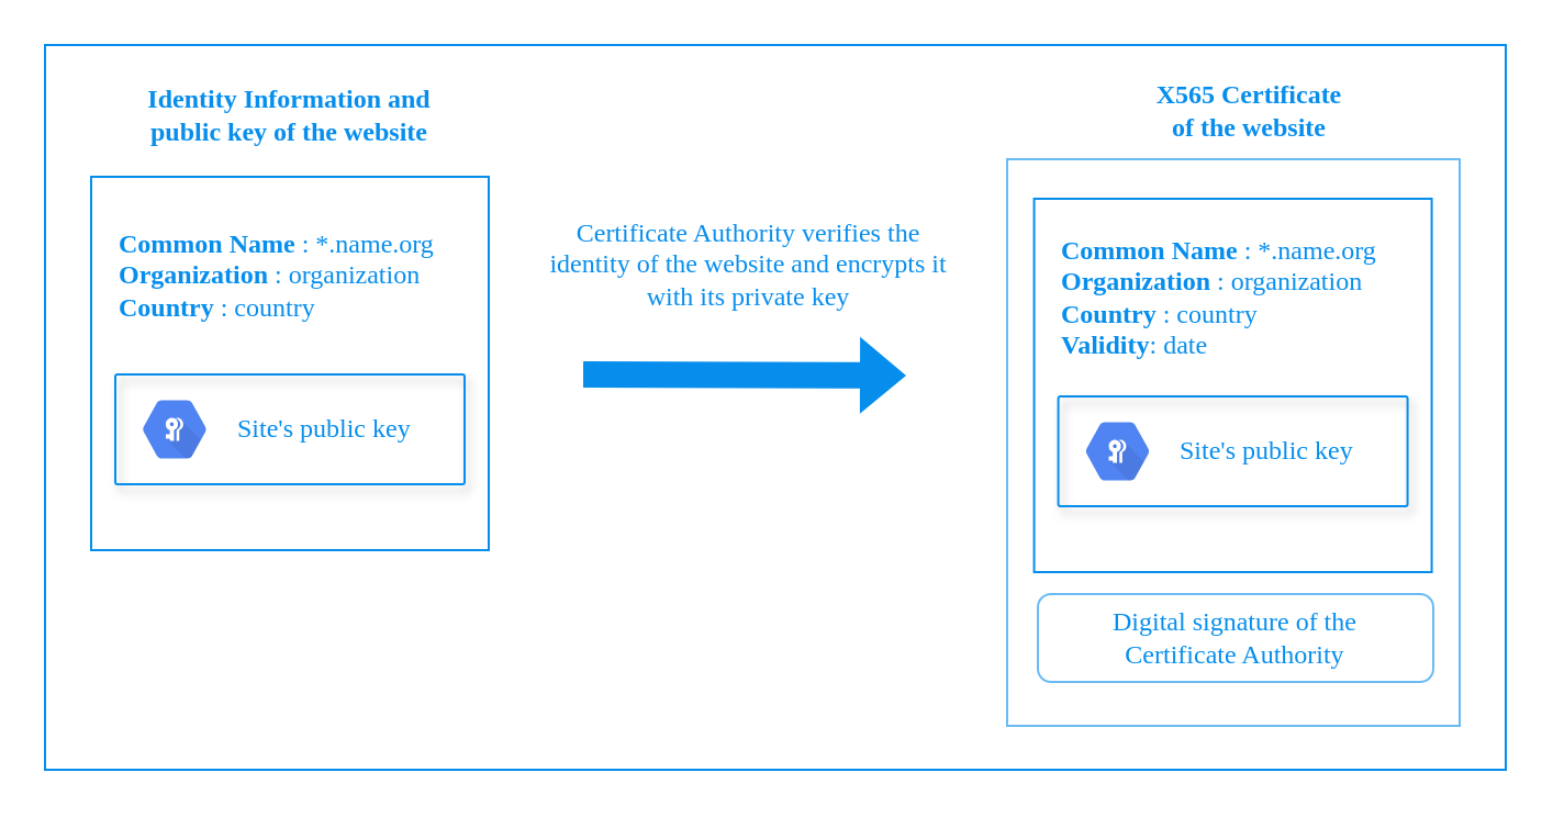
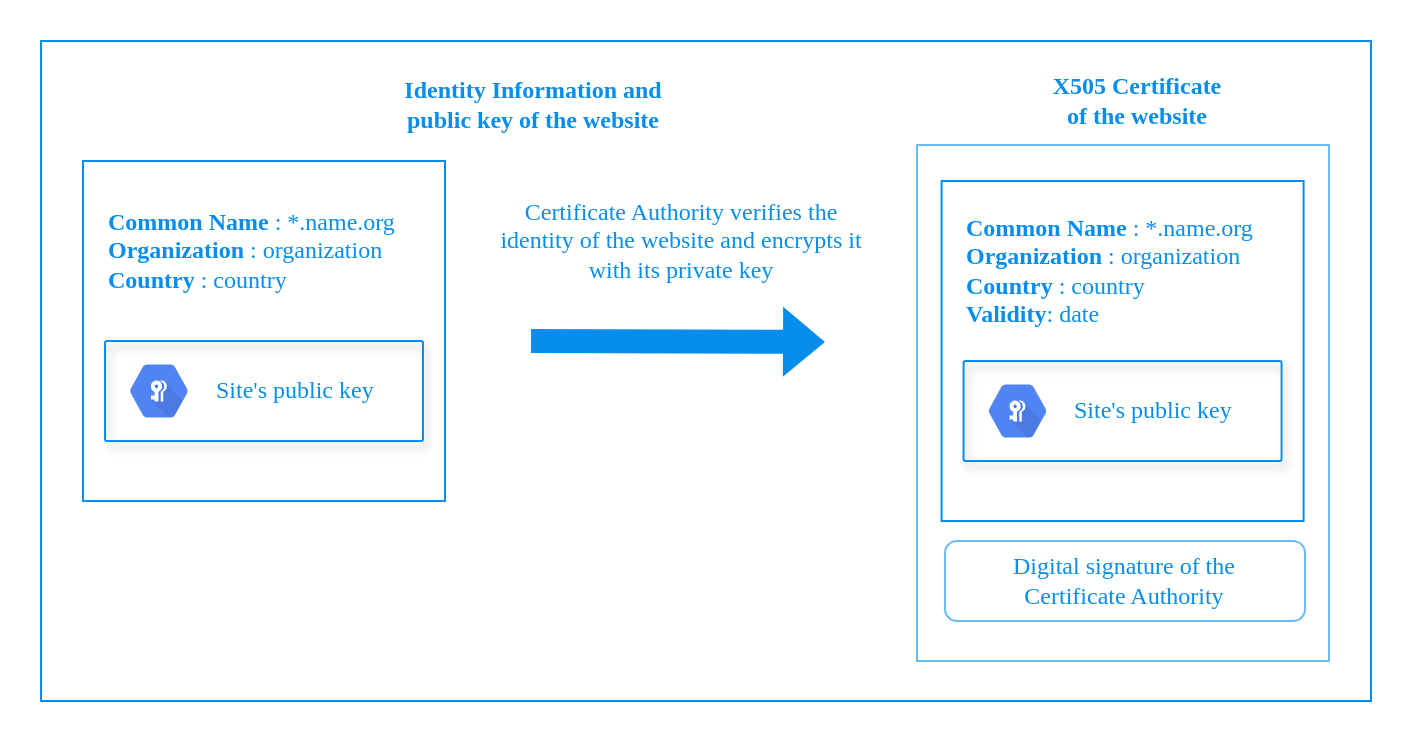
  <mxCell id="0" />
  <mxCell id="1" parent="0" />
  <mxCell id="2" value="" style="rounded=0;whiteSpace=wrap;html=1;labelBackgroundColor=none;strokeColor=#078EED;fillColor=none;fontFamily=Comic Sans MS;fontColor=#078eed;" parent="1" vertex="1"><mxGeometry x="20" y="20" width="665" height="330" as="geometry" /></mxCell>
- <mxCell id="3" value="&lt;span style=&quot;&quot;&gt;Identity Information and public key of the website&lt;/span&gt;" style="text;html=1;strokeColor=none;fillColor=none;align=center;verticalAlign=middle;whiteSpace=wrap;rounded=1;fontStyle=1;glass=0;comic=0;shadow=0;opacity=50;labelBackgroundColor=none;fontFamily=Comic Sans MS;fontColor=#078eed;dashed=1;dashPattern=1 1;" parent="1" vertex="1"><mxGeometry x="54" y="32" width="155" height="40" as="geometry" /></mxCell>
+ <mxCell id="3" value="&lt;span style=&quot;&quot;&gt;Identity Information and public key of the website&lt;/span&gt;" style="text;html=1;strokeColor=none;fillColor=none;align=center;verticalAlign=middle;whiteSpace=wrap;rounded=1;fontStyle=1;glass=0;comic=0;shadow=0;opacity=50;labelBackgroundColor=none;fontFamily=Comic Sans MS;fontColor=#078eed;dashed=1;dashPattern=1 1;" parent="1" vertex="1"><mxGeometry x="189" y="32" width="155" height="40" as="geometry" /></mxCell>
  <mxCell id="4" value="" style="shape=flexArrow;endArrow=classic;html=1;strokeColor=none;strokeWidth=3;fillColor=#078EED;fontFamily=Comic Sans MS;fontColor=#078eed;" parent="1" edge="1"><mxGeometry width="50" height="50" relative="1" as="geometry"><mxPoint x="263.5" y="170" as="sourcePoint" /><mxPoint x="413.5" y="170.5" as="targetPoint" /></mxGeometry></mxCell>
  <mxCell id="5" value="&lt;span style=&quot;font-weight: normal&quot;&gt;Certificate Authority verifies the identity of the website and encrypts it with its private key&lt;/span&gt;" style="text;html=1;strokeColor=none;fillColor=none;align=center;verticalAlign=middle;whiteSpace=wrap;rounded=1;fontStyle=1;glass=0;comic=0;shadow=0;opacity=60;labelBackgroundColor=none;fontFamily=Comic Sans MS;fontColor=#078eed;dashed=1;dashPattern=1 1;" parent="1" vertex="1"><mxGeometry x="249" y="95" width="183" height="50" as="geometry" /></mxCell>
  <mxCell id="6" value="" style="rounded=0;whiteSpace=wrap;html=1;shadow=0;glass=0;comic=0;strokeColor=#078EED;strokeWidth=1;opacity=60;align=left;fillColor=none;fontFamily=Comic Sans MS;fontColor=#078EED;" parent="1" vertex="1"><mxGeometry x="458" y="72" width="206" height="258" as="geometry" /></mxCell>
  <mxCell id="7" value="" style="group;fontFamily=Comic Sans MS;fontColor=#078eed;" parent="1" vertex="1" connectable="0"><mxGeometry x="41" y="80" width="191" height="170" as="geometry" /></mxCell>
  <mxCell id="8" value="" style="rounded=0;whiteSpace=wrap;html=1;strokeColor=#078EED;strokeWidth=1;fillColor=none;fontFamily=Comic Sans MS;fontColor=#078eed;" parent="7" vertex="1"><mxGeometry width="181" height="170" as="geometry" /></mxCell>
  <mxCell id="9" value="&lt;b&gt;Common Name&lt;/b&gt; : *.name.org&lt;br&gt;&lt;b&gt;Organization&lt;/b&gt; : organization&lt;br&gt;&lt;b&gt;Country&lt;/b&gt;&amp;nbsp;: country" style="text;html=1;strokeColor=none;fillColor=none;align=left;verticalAlign=middle;whiteSpace=wrap;rounded=0;fontFamily=Comic Sans MS;fontColor=#078eed;" parent="7" vertex="1"><mxGeometry x="11" y="10" width="180" height="70" as="geometry" /></mxCell>
  <mxCell id="10" value="" style="strokeColor=#078EED;fillColor=none;shadow=1;strokeWidth=1;rounded=1;absoluteArcSize=1;arcSize=2;align=left;fontFamily=Comic Sans MS;fontColor=#078eed;" parent="7" vertex="1"><mxGeometry x="11" y="90" width="159" height="50" as="geometry" /></mxCell>
  <mxCell id="11" value="Site's public key" style="dashed=0;connectable=0;html=1;fillColor=#5184F3;strokeColor=none;shape=mxgraph.gcp2.hexIcon;prIcon=security_key_enforcement;part=1;labelPosition=right;verticalLabelPosition=middle;align=left;verticalAlign=middle;spacingLeft=5;fontColor=#078eed;fontSize=12;fontFamily=Comic Sans MS;" parent="10" vertex="1"><mxGeometry y="0.5" width="44" height="39" relative="1" as="geometry"><mxPoint x="5" y="-19.5" as="offset" /></mxGeometry></mxCell>
  <mxCell id="12" value="" style="group;fontFamily=Comic Sans MS;fontColor=#078eed;" parent="1" vertex="1" connectable="0"><mxGeometry x="470.293" y="90" width="191" height="170" as="geometry" /></mxCell>
  <mxCell id="13" value="" style="rounded=0;whiteSpace=wrap;html=1;strokeColor=#078EED;strokeWidth=1;fillColor=none;fontFamily=Comic Sans MS;fontColor=#078eed;" parent="12" vertex="1"><mxGeometry width="181" height="170" as="geometry" /></mxCell>
  <mxCell id="14" value="&lt;b&gt;Common Name&lt;/b&gt; : *.name.org&lt;br&gt;&lt;b&gt;Organization&lt;/b&gt; : organization&lt;br&gt;&lt;b&gt;Country&lt;/b&gt;&amp;nbsp;: country&lt;br&gt;&lt;b&gt;Validity&lt;/b&gt;: date" style="text;html=1;strokeColor=none;fillColor=none;align=left;verticalAlign=middle;whiteSpace=wrap;rounded=0;fontFamily=Comic Sans MS;fontColor=#078eed;" parent="12" vertex="1"><mxGeometry x="11" y="10" width="180" height="70" as="geometry" /></mxCell>
  <mxCell id="15" value="" style="strokeColor=#078EED;fillColor=none;shadow=1;strokeWidth=1;rounded=1;absoluteArcSize=1;arcSize=2;align=left;fontFamily=Comic Sans MS;fontColor=#078eed;" parent="12" vertex="1"><mxGeometry x="11" y="90" width="159" height="50" as="geometry" /></mxCell>
  <mxCell id="16" value="Site's public key" style="dashed=0;connectable=0;html=1;fillColor=#5184F3;strokeColor=none;shape=mxgraph.gcp2.hexIcon;prIcon=security_key_enforcement;part=1;labelPosition=right;verticalLabelPosition=middle;align=left;verticalAlign=middle;spacingLeft=5;fontColor=#078eed;fontSize=12;fontFamily=Comic Sans MS;" parent="15" vertex="1"><mxGeometry y="0.5" width="44" height="39" relative="1" as="geometry"><mxPoint x="5" y="-19.5" as="offset" /></mxGeometry></mxCell>
  <mxCell id="17" value="Digital signature of the &lt;br&gt;Certificate Authority" style="whiteSpace=wrap;html=1;shadow=0;glass=0;comic=0;strokeColor=#078EED;strokeWidth=1;opacity=60;align=center;fillColor=none;fontFamily=Comic Sans MS;fontColor=#078eed;rounded=1;" parent="1" vertex="1"><mxGeometry x="472" y="270" width="180" height="40" as="geometry" /></mxCell>
- <mxCell id="18" value="&lt;span&gt;X565 Certificate &lt;br&gt;of the website&lt;/span&gt;" style="text;html=1;strokeColor=none;fillColor=none;align=center;verticalAlign=middle;whiteSpace=wrap;rounded=1;fontStyle=1;glass=0;comic=0;shadow=0;opacity=50;labelBackgroundColor=none;fontFamily=Comic Sans MS;fontColor=#078eed;" parent="1" vertex="1"><mxGeometry x="479" y="30" width="179" height="40" as="geometry" /></mxCell>
+ <mxCell id="18" value="&lt;span&gt;X505 Certificate &lt;br&gt;of the website&lt;/span&gt;" style="text;html=1;strokeColor=none;fillColor=none;align=center;verticalAlign=middle;whiteSpace=wrap;rounded=1;fontStyle=1;glass=0;comic=0;shadow=0;opacity=50;labelBackgroundColor=none;fontFamily=Comic Sans MS;fontColor=#078eed;" parent="1" vertex="1"><mxGeometry x="479" y="30" width="179" height="40" as="geometry" /></mxCell>
